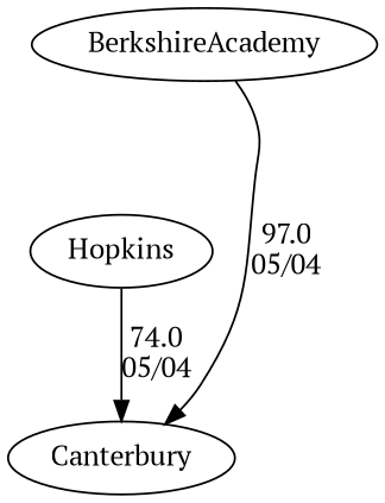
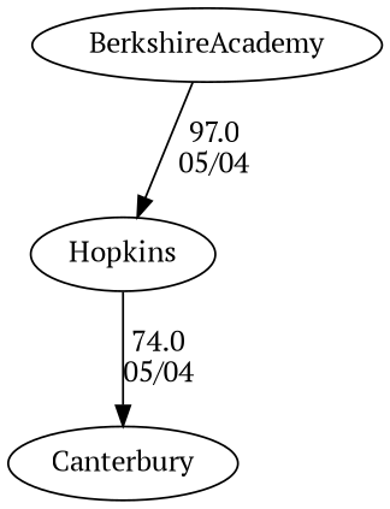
  digraph {
    fontname="PT Serif"
    node [fontname="PT Serif"]
    edge [fontname="PT Serif" random=random]
    Hopkins
    Canterbury
    BerkshireAcademy
    Hopkins -> Canterbury [label="74.0\n05/04" weight=26]
-   BerkshireAcademy -> Canterbury [label="97.0\n05/04" weight=3]
+   BerkshireAcademy -> Hopkins [label="97.0\n05/04" weight=3]
  }
